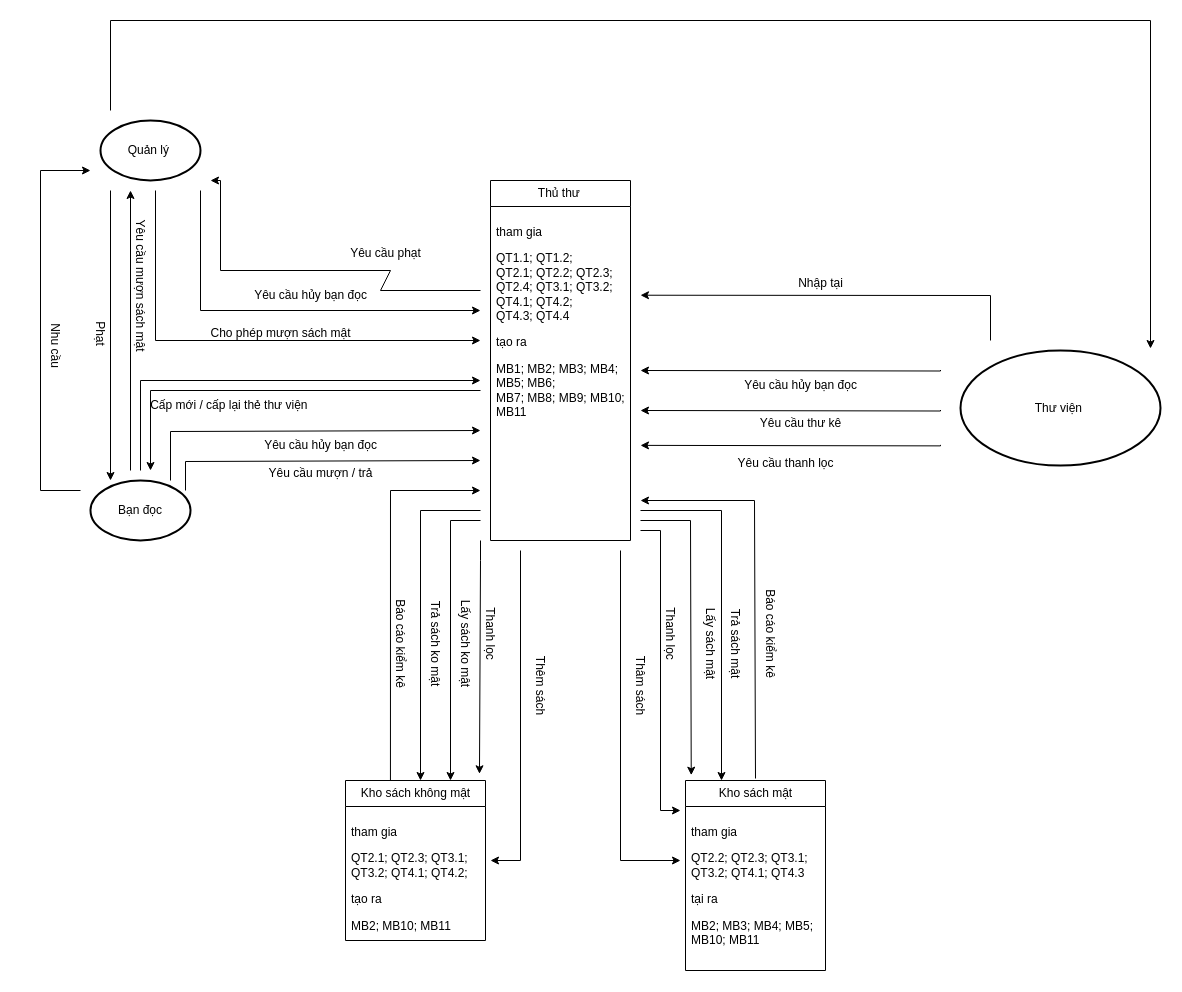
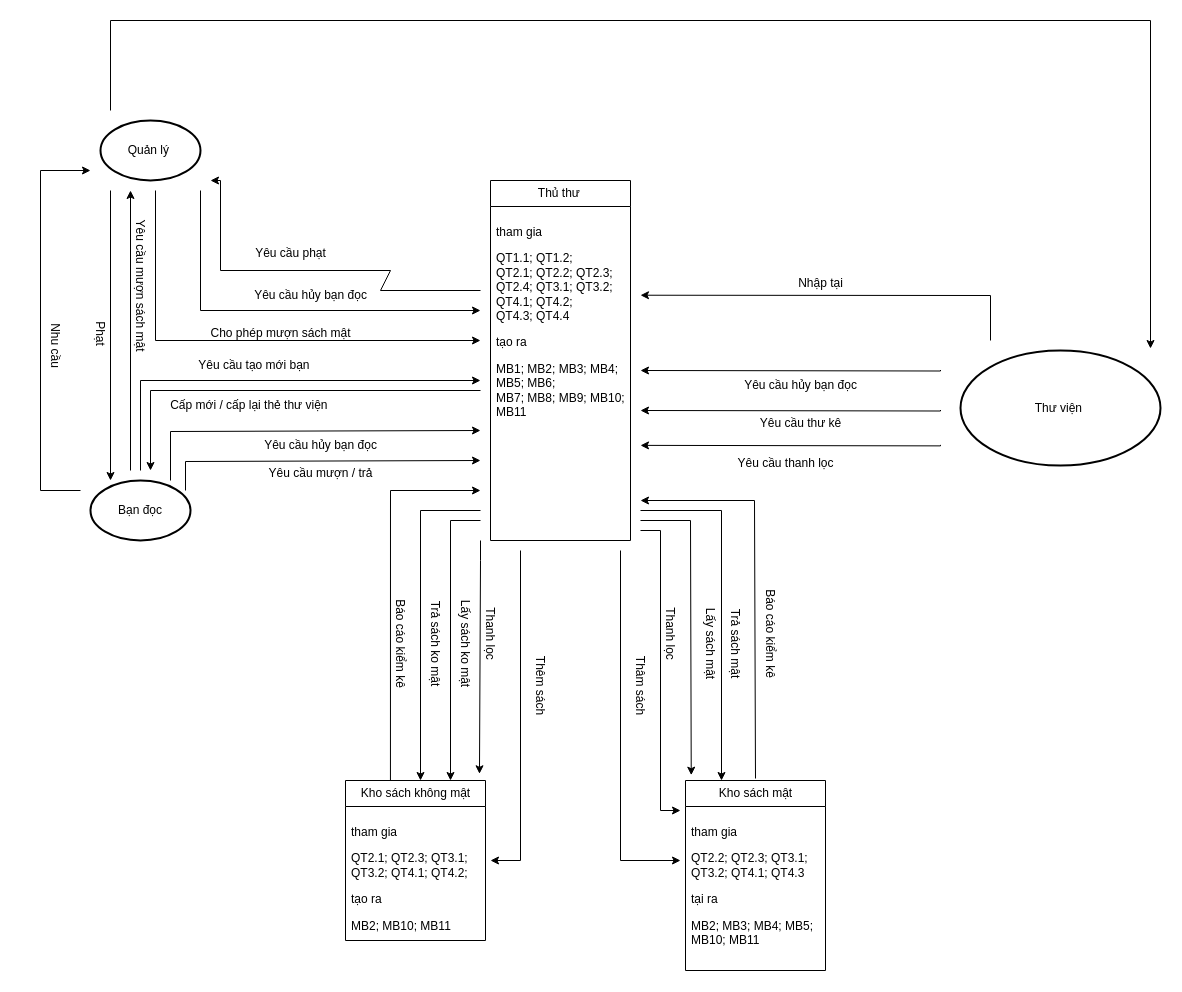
  <mxCell id="0" />
  <mxCell id="1" parent="0" />
  <mxCell id="2" value="Thư viện&amp;nbsp;" style="strokeWidth=2;html=1;shape=mxgraph.flowchart.start_1;whiteSpace=wrap;" parent="1" vertex="1"><mxGeometry x="960" y="350" width="200" height="115" as="geometry" /></mxCell>
  <mxCell id="3" value="Quản lý&amp;nbsp;" style="strokeWidth=2;html=1;shape=mxgraph.flowchart.start_1;whiteSpace=wrap;" parent="1" vertex="1"><mxGeometry x="100" y="120" width="100" height="60" as="geometry" /></mxCell>
  <mxCell id="4" value="Bạn đọc" style="strokeWidth=2;html=1;shape=mxgraph.flowchart.start_1;whiteSpace=wrap;" parent="1" vertex="1"><mxGeometry x="90" y="480" width="100" height="60" as="geometry" /></mxCell>
  <mxCell id="5" value="Thủ thư&amp;nbsp;" style="swimlane;fontStyle=0;childLayout=stackLayout;horizontal=1;startSize=26;fillColor=none;horizontalStack=0;resizeParent=1;resizeParentMax=0;resizeLast=0;collapsible=1;marginBottom=0;html=1;" parent="1" vertex="1"><mxGeometry x="490" y="180" width="140" height="360" as="geometry"><mxRectangle x="280" y="120" width="90" height="30" as="alternateBounds" /></mxGeometry></mxCell>
  <mxCell id="6" value="&lt;p style=&quot;margin-bottom:6.0pt&quot; class=&quot;MsoNormal&quot;&gt;tham gia&lt;/p&gt;&lt;p style=&quot;margin-bottom:6.0pt&quot; class=&quot;MsoNormal&quot;&gt;QT1.1; &lt;span lang=&quot;VI&quot;&gt;QT1.2;&lt;br&gt;&lt;/span&gt;&lt;span style=&quot;mso-bidi-font-size:13.0pt;line-height:107%;&lt;br/&gt;mso-bidi-font-weight:bold&quot; lang=&quot;VI&quot;&gt;QT2.1; QT2.2; QT2.3; QT2.4; QT3.1; QT3.2; QT4.1; QT4.2;&lt;br&gt;QT4.3; QT4.4&lt;/span&gt;&lt;/p&gt;&lt;p style=&quot;margin-bottom:6.0pt&quot; class=&quot;MsoNormal&quot;&gt;&lt;span style=&quot;mso-bidi-font-size:13.0pt;line-height:107%;&lt;br/&gt;mso-bidi-font-weight:bold&quot; lang=&quot;VI&quot;&gt;tạo ra&amp;nbsp;&lt;/span&gt;&lt;/p&gt;&lt;p style=&quot;margin-bottom:6.0pt&quot; class=&quot;MsoNormal&quot;&gt;&lt;span style=&quot;mso-bidi-font-size:13.0pt;line-height:107%;&lt;br/&gt;mso-bidi-font-weight:bold&quot; lang=&quot;VI&quot;&gt;&lt;/span&gt;&lt;/p&gt;&lt;p style=&quot;margin-bottom:6.0pt&quot; class=&quot;MsoNormal&quot;&gt;MB1; MB2; MB3; MB4; MB5; MB6;&lt;br&gt;MB7; MB8; MB9; MB10; MB11&lt;/p&gt;" style="text;strokeColor=none;fillColor=none;align=left;verticalAlign=top;spacingLeft=4;spacingRight=4;overflow=hidden;rotatable=0;points=[[0,0.5],[1,0.5]];portConstraint=eastwest;whiteSpace=wrap;html=1;" parent="5" vertex="1"><mxGeometry y="26" width="140" height="334" as="geometry" /></mxCell>
  <mxCell id="7" value="Kho sách không mật" style="swimlane;fontStyle=0;childLayout=stackLayout;horizontal=1;startSize=26;fillColor=none;horizontalStack=0;resizeParent=1;resizeParentMax=0;resizeLast=0;collapsible=1;marginBottom=0;html=1;" parent="1" vertex="1"><mxGeometry x="345" y="780" width="140" height="160" as="geometry"><mxRectangle x="280" y="400" width="90" height="30" as="alternateBounds" /></mxGeometry></mxCell>
  <mxCell id="8" value="&lt;p class=&quot;MsoNormal&quot;&gt;tham gia&lt;/p&gt;&lt;p class=&quot;MsoNormal&quot;&gt;QT2.1; QT2.3; QT3.1; QT3.2; QT4.1; QT4.2;&lt;/p&gt;&lt;p class=&quot;MsoNormal&quot;&gt;tạo ra&amp;nbsp;&lt;/p&gt;&lt;p class=&quot;MsoNormal&quot;&gt;MB2; MB10; MB11&amp;nbsp;&lt;span lang=&quot;VI&quot;&gt;&lt;/span&gt;&lt;/p&gt;&lt;p class=&quot;MsoNormal&quot;&gt;&lt;br&gt;&lt;/p&gt;" style="text;strokeColor=none;fillColor=none;align=left;verticalAlign=top;spacingLeft=4;spacingRight=4;overflow=hidden;rotatable=0;points=[[0,0.5],[1,0.5]];portConstraint=eastwest;whiteSpace=wrap;html=1;" parent="7" vertex="1"><mxGeometry y="26" width="140" height="134" as="geometry" /></mxCell>
  <mxCell id="9" value="Kho sách mật" style="swimlane;fontStyle=0;childLayout=stackLayout;horizontal=1;startSize=26;fillColor=none;horizontalStack=0;resizeParent=1;resizeParentMax=0;resizeLast=0;collapsible=1;marginBottom=0;html=1;" parent="1" vertex="1"><mxGeometry x="685" y="780" width="140" height="190" as="geometry"><mxRectangle x="550" y="400" width="90" height="30" as="alternateBounds" /></mxGeometry></mxCell>
  <mxCell id="10" value="&lt;p class=&quot;MsoNormal&quot;&gt;tham gia&lt;/p&gt;&lt;p class=&quot;MsoNormal&quot;&gt;QT2.2; QT2.3; QT3.1; QT3.2; QT4.1; QT4.3&lt;span lang=&quot;VI&quot;&gt;&lt;/span&gt;&lt;/p&gt;&lt;p class=&quot;MsoNormal&quot;&gt;tại ra&amp;nbsp;&lt;/p&gt;&lt;p style=&quot;margin-bottom:6.0pt&quot; class=&quot;MsoNormal&quot;&gt;MB2; MB3; MB4; MB5; MB10; MB11&lt;/p&gt;" style="text;strokeColor=none;fillColor=none;align=left;verticalAlign=top;spacingLeft=4;spacingRight=4;overflow=hidden;rotatable=0;points=[[0,0.5],[1,0.5]];portConstraint=eastwest;whiteSpace=wrap;html=1;" parent="9" vertex="1"><mxGeometry y="26" width="140" height="164" as="geometry" /></mxCell>
  <mxCell id="11" value="" style="endArrow=classic;html=1;rounded=0;" parent="1" edge="1"><mxGeometry width="50" height="50" relative="1" as="geometry"><mxPoint x="140" y="470" as="sourcePoint" /><mxPoint x="480" y="380" as="targetPoint" /><Array as="points"><mxPoint x="140" y="380" /></Array></mxGeometry></mxCell>
+ <mxCell id="12" value="Yêu cầu tạo mới bạn&amp;nbsp;" style="text;html=1;align=center;verticalAlign=middle;resizable=0;points=[];autosize=1;strokeColor=none;fillColor=none;" parent="1" vertex="1"><mxGeometry x="185" y="350" width="140" height="30" as="geometry" /></mxCell>
  <mxCell id="13" value="" style="endArrow=classic;html=1;rounded=0;" edge="1" parent="1"><mxGeometry width="50" height="50" relative="1" as="geometry"><mxPoint x="480" y="390" as="sourcePoint" /><mxPoint x="150" y="470" as="targetPoint" /><Array as="points"><mxPoint x="150" y="390" /></Array></mxGeometry></mxCell>
- <mxCell id="14" value="Cấp mới / cấp lại thẻ thư viện&amp;nbsp;" style="text;html=1;align=center;verticalAlign=middle;resizable=0;points=[];autosize=1;strokeColor=none;fillColor=none;" vertex="1" parent="1"><mxGeometry x="140" y="390" width="180" height="30" as="geometry" /></mxCell>
+ <mxCell id="14" value="Cấp mới / cấp lại thẻ thư viện&amp;nbsp;" style="text;html=1;align=center;verticalAlign=middle;resizable=0;points=[];autosize=1;strokeColor=none;fillColor=none;" vertex="1" parent="1"><mxGeometry x="160" y="390" width="180" height="30" as="geometry" /></mxCell>
  <mxCell id="15" value="" style="endArrow=classic;html=1;rounded=0;" edge="1" parent="1"><mxGeometry width="50" height="50" relative="1" as="geometry"><mxPoint x="170" y="480" as="sourcePoint" /><mxPoint x="480" y="430" as="targetPoint" /><Array as="points"><mxPoint x="170" y="431" /></Array></mxGeometry></mxCell>
  <mxCell id="16" value="Yêu cầu hủy bạn đọc" style="text;html=1;align=center;verticalAlign=middle;resizable=0;points=[];autosize=1;strokeColor=none;fillColor=none;" vertex="1" parent="1"><mxGeometry x="250" y="430" width="140" height="30" as="geometry" /></mxCell>
  <mxCell id="17" value="" style="endArrow=classic;html=1;rounded=0;" edge="1" parent="1"><mxGeometry width="50" height="50" relative="1" as="geometry"><mxPoint x="200" y="190" as="sourcePoint" /><mxPoint x="480" y="310" as="targetPoint" /><Array as="points"><mxPoint x="200" y="310" /></Array></mxGeometry></mxCell>
  <mxCell id="18" value="Yêu cầu hủy bạn đọc" style="text;html=1;align=center;verticalAlign=middle;resizable=0;points=[];autosize=1;strokeColor=none;fillColor=none;" vertex="1" parent="1"><mxGeometry x="240" y="280" width="140" height="30" as="geometry" /></mxCell>
  <mxCell id="19" value="" style="endArrow=classic;html=1;rounded=0;" edge="1" parent="1"><mxGeometry width="50" height="50" relative="1" as="geometry"><mxPoint x="940" y="369.5" as="sourcePoint" /><mxPoint x="640" y="370" as="targetPoint" /><Array as="points"><mxPoint x="940" y="370.5" /></Array></mxGeometry></mxCell>
  <mxCell id="20" value="Yêu cầu hủy bạn đọc" style="text;html=1;align=center;verticalAlign=middle;resizable=0;points=[];autosize=1;strokeColor=none;fillColor=none;rotation=0;" vertex="1" parent="1"><mxGeometry x="730" y="370" width="140" height="30" as="geometry" /></mxCell>
  <mxCell id="21" value="" style="endArrow=classic;html=1;rounded=0;" edge="1" parent="1"><mxGeometry width="50" height="50" relative="1" as="geometry"><mxPoint x="185" y="490" as="sourcePoint" /><mxPoint x="480" y="460" as="targetPoint" /><Array as="points"><mxPoint x="185" y="461" /></Array></mxGeometry></mxCell>
  <mxCell id="22" value="Yêu cầu mượn / trả" style="text;html=1;align=center;verticalAlign=middle;resizable=0;points=[];autosize=1;strokeColor=none;fillColor=none;" vertex="1" parent="1"><mxGeometry x="255" y="458" width="130" height="30" as="geometry" /></mxCell>
  <mxCell id="23" value="" style="endArrow=classic;html=1;rounded=0;" edge="1" parent="1"><mxGeometry width="50" height="50" relative="1" as="geometry"><mxPoint x="480" y="520" as="sourcePoint" /><mxPoint x="450" y="780" as="targetPoint" /><Array as="points"><mxPoint x="450" y="520" /></Array></mxGeometry></mxCell>
  <mxCell id="24" value="Lấy sách ko mật" style="text;html=1;align=center;verticalAlign=middle;resizable=0;points=[];autosize=1;strokeColor=none;fillColor=none;rotation=90;" vertex="1" parent="1"><mxGeometry x="410" y="628" width="110" height="30" as="geometry" /></mxCell>
  <mxCell id="25" value="" style="endArrow=classic;html=1;rounded=0;" edge="1" parent="1"><mxGeometry width="50" height="50" relative="1" as="geometry"><mxPoint x="480" y="510" as="sourcePoint" /><mxPoint x="420" y="780" as="targetPoint" /><Array as="points"><mxPoint x="420" y="510" /></Array></mxGeometry></mxCell>
  <mxCell id="26" value="" style="endArrow=classic;html=1;rounded=0;exitX=0.321;exitY=0;exitDx=0;exitDy=0;exitPerimeter=0;" edge="1" parent="1" source="7"><mxGeometry width="50" height="50" relative="1" as="geometry"><mxPoint x="390" y="770" as="sourcePoint" /><mxPoint x="480" y="490" as="targetPoint" /><Array as="points"><mxPoint x="390" y="490" /></Array></mxGeometry></mxCell>
  <mxCell id="27" value="" style="endArrow=classic;html=1;rounded=0;" edge="1" parent="1"><mxGeometry width="50" height="50" relative="1" as="geometry"><mxPoint x="130" y="470" as="sourcePoint" /><mxPoint x="130" y="190" as="targetPoint" /><Array as="points" /></mxGeometry></mxCell>
  <mxCell id="28" value="Yêu cầu mượn sách mật" style="text;html=1;align=center;verticalAlign=middle;resizable=0;points=[];autosize=1;strokeColor=none;fillColor=none;rotation=90;" vertex="1" parent="1"><mxGeometry x="60" y="270" width="160" height="30" as="geometry" /></mxCell>
  <mxCell id="29" value="" style="endArrow=classic;html=1;rounded=0;" edge="1" parent="1"><mxGeometry width="50" height="50" relative="1" as="geometry"><mxPoint x="155" y="190" as="sourcePoint" /><mxPoint x="480" y="340" as="targetPoint" /><Array as="points"><mxPoint x="155" y="340" /></Array></mxGeometry></mxCell>
  <mxCell id="30" value="Cho phép mượn sách mật" style="text;html=1;align=center;verticalAlign=middle;resizable=0;points=[];autosize=1;strokeColor=none;fillColor=none;" vertex="1" parent="1"><mxGeometry x="200" y="318" width="160" height="30" as="geometry" /></mxCell>
  <mxCell id="31" value="" style="endArrow=classic;html=1;rounded=0;entryX=0.041;entryY=-0.028;entryDx=0;entryDy=0;entryPerimeter=0;" edge="1" parent="1" target="9"><mxGeometry width="50" height="50" relative="1" as="geometry"><mxPoint x="640" y="520" as="sourcePoint" /><mxPoint x="690" y="770" as="targetPoint" /><Array as="points"><mxPoint x="690" y="520" /></Array></mxGeometry></mxCell>
  <mxCell id="32" value="Lấy sách mật" style="text;html=1;align=center;verticalAlign=middle;resizable=0;points=[];autosize=1;strokeColor=none;fillColor=none;rotation=90;" vertex="1" parent="1"><mxGeometry x="665" y="628" width="90" height="30" as="geometry" /></mxCell>
  <mxCell id="33" value="Trả sách ko mật" style="text;html=1;align=center;verticalAlign=middle;resizable=0;points=[];autosize=1;strokeColor=none;fillColor=none;rotation=90;" vertex="1" parent="1"><mxGeometry x="380" y="628" width="110" height="30" as="geometry" /></mxCell>
  <mxCell id="34" value="" style="endArrow=classic;html=1;rounded=0;" edge="1" parent="1"><mxGeometry width="50" height="50" relative="1" as="geometry"><mxPoint x="640" y="510" as="sourcePoint" /><mxPoint x="721" y="780" as="targetPoint" /><Array as="points"><mxPoint x="721" y="510" /></Array></mxGeometry></mxCell>
  <mxCell id="35" value="Trả sách mật" style="text;html=1;align=center;verticalAlign=middle;resizable=0;points=[];autosize=1;strokeColor=none;fillColor=none;rotation=90;" vertex="1" parent="1"><mxGeometry x="690" y="628" width="90" height="30" as="geometry" /></mxCell>
  <mxCell id="36" value="" style="endArrow=classic;html=1;rounded=0;" edge="1" parent="1"><mxGeometry width="50" height="50" relative="1" as="geometry"><mxPoint x="480" y="290" as="sourcePoint" /><mxPoint x="210" y="180" as="targetPoint" /><Array as="points"><mxPoint x="380" y="290" /><mxPoint x="390" y="270" /><mxPoint x="220" y="270" /><mxPoint x="220" y="180" /></Array></mxGeometry></mxCell>
- <mxCell id="37" value="Yêu cầu phạt" style="text;html=1;align=center;verticalAlign=middle;resizable=0;points=[];autosize=1;strokeColor=none;fillColor=none;" vertex="1" parent="1"><mxGeometry x="340" y="238" width="90" height="30" as="geometry" /></mxCell>
+ <mxCell id="37" value="Yêu cầu phạt" style="text;html=1;align=center;verticalAlign=middle;resizable=0;points=[];autosize=1;strokeColor=none;fillColor=none;" vertex="1" parent="1"><mxGeometry x="245" y="238" width="90" height="30" as="geometry" /></mxCell>
  <mxCell id="38" value="" style="endArrow=classic;html=1;rounded=0;" edge="1" parent="1"><mxGeometry width="50" height="50" relative="1" as="geometry"><mxPoint x="110" y="190" as="sourcePoint" /><mxPoint x="110" y="480" as="targetPoint" /><Array as="points" /></mxGeometry></mxCell>
  <mxCell id="39" value="Phạt" style="text;html=1;align=center;verticalAlign=middle;resizable=0;points=[];autosize=1;strokeColor=none;fillColor=none;rotation=90;" vertex="1" parent="1"><mxGeometry x="75" y="318" width="50" height="30" as="geometry" /></mxCell>
  <mxCell id="40" value="" style="endArrow=classic;html=1;rounded=0;" edge="1" parent="1"><mxGeometry width="50" height="50" relative="1" as="geometry"><mxPoint x="755" y="778" as="sourcePoint" /><mxPoint x="640" y="500" as="targetPoint" /><Array as="points"><mxPoint x="754" y="500" /></Array></mxGeometry></mxCell>
  <mxCell id="41" value="Báo cáo kiểm kê" style="text;html=1;align=center;verticalAlign=middle;resizable=0;points=[];autosize=1;strokeColor=none;fillColor=none;rotation=90;" vertex="1" parent="1"><mxGeometry x="715" y="618" width="110" height="30" as="geometry" /></mxCell>
  <mxCell id="42" value="Báo cáo kiểm kê" style="text;html=1;align=center;verticalAlign=middle;resizable=0;points=[];autosize=1;strokeColor=none;fillColor=none;rotation=90;" vertex="1" parent="1"><mxGeometry x="345" y="628" width="110" height="30" as="geometry" /></mxCell>
  <mxCell id="43" value="" style="endArrow=classic;html=1;rounded=0;" edge="1" parent="1"><mxGeometry width="50" height="50" relative="1" as="geometry"><mxPoint x="940" y="409.5" as="sourcePoint" /><mxPoint x="640" y="410" as="targetPoint" /><Array as="points"><mxPoint x="940" y="410.5" /></Array></mxGeometry></mxCell>
  <mxCell id="44" value="Yêu cầu thư kê" style="text;html=1;align=center;verticalAlign=middle;resizable=0;points=[];autosize=1;strokeColor=none;fillColor=none;" vertex="1" parent="1"><mxGeometry x="745" y="408" width="110" height="30" as="geometry" /></mxCell>
  <mxCell id="45" value="" style="endArrow=classic;html=1;rounded=0;" edge="1" parent="1"><mxGeometry width="50" height="50" relative="1" as="geometry"><mxPoint x="940" y="444.38" as="sourcePoint" /><mxPoint x="640" y="444.88" as="targetPoint" /><Array as="points"><mxPoint x="940" y="445.38" /></Array></mxGeometry></mxCell>
  <mxCell id="46" value="Yêu cầu thanh lọc" style="text;html=1;align=center;verticalAlign=middle;resizable=0;points=[];autosize=1;strokeColor=none;fillColor=none;" vertex="1" parent="1"><mxGeometry x="725" y="448" width="120" height="30" as="geometry" /></mxCell>
  <mxCell id="47" value="" style="endArrow=classic;html=1;rounded=0;" edge="1" parent="1"><mxGeometry width="50" height="50" relative="1" as="geometry"><mxPoint x="110" y="110" as="sourcePoint" /><mxPoint x="1150" y="348" as="targetPoint" /><Array as="points"><mxPoint x="110" y="20" /><mxPoint x="1150" y="20" /></Array></mxGeometry></mxCell>
  <mxCell id="48" value="" style="endArrow=classic;html=1;rounded=0;entryX=0.957;entryY=-0.042;entryDx=0;entryDy=0;entryPerimeter=0;" edge="1" parent="1" target="7"><mxGeometry width="50" height="50" relative="1" as="geometry"><mxPoint x="480" y="540" as="sourcePoint" /><mxPoint x="480" y="770" as="targetPoint" /><Array as="points"><mxPoint x="480" y="560" /></Array></mxGeometry></mxCell>
  <mxCell id="49" value="Thanh lọc" style="text;html=1;align=center;verticalAlign=middle;resizable=0;points=[];autosize=1;strokeColor=none;fillColor=none;rotation=90;" vertex="1" parent="1"><mxGeometry x="450" y="618" width="80" height="30" as="geometry" /></mxCell>
  <mxCell id="50" value="" style="endArrow=classic;html=1;rounded=0;" edge="1" parent="1"><mxGeometry width="50" height="50" relative="1" as="geometry"><mxPoint x="640" y="530" as="sourcePoint" /><mxPoint x="680" y="810" as="targetPoint" /><Array as="points"><mxPoint x="660" y="530" /><mxPoint x="660" y="810" /></Array></mxGeometry></mxCell>
  <mxCell id="51" value="Thanh lọc" style="text;html=1;align=center;verticalAlign=middle;resizable=0;points=[];autosize=1;strokeColor=none;fillColor=none;rotation=90;" vertex="1" parent="1"><mxGeometry x="630" y="618" width="80" height="30" as="geometry" /></mxCell>
  <mxCell id="52" value="" style="endArrow=classic;html=1;rounded=0;" edge="1" parent="1"><mxGeometry width="50" height="50" relative="1" as="geometry"><mxPoint x="80" y="490" as="sourcePoint" /><mxPoint x="90" y="170" as="targetPoint" /><Array as="points"><mxPoint x="40" y="490" /><mxPoint x="40" y="170" /></Array></mxGeometry></mxCell>
  <mxCell id="53" value="Nhu cầu" style="text;html=1;align=center;verticalAlign=middle;resizable=0;points=[];autosize=1;strokeColor=none;fillColor=none;rotation=90;" vertex="1" parent="1"><mxGeometry x="20" y="330" width="70" height="30" as="geometry" /></mxCell>
  <mxCell id="54" value="" style="endArrow=classic;html=1;rounded=0;" edge="1" parent="1"><mxGeometry width="50" height="50" relative="1" as="geometry"><mxPoint x="990" y="340" as="sourcePoint" /><mxPoint x="640" y="294.73" as="targetPoint" /><Array as="points"><mxPoint x="990" y="295" /></Array></mxGeometry></mxCell>
  <mxCell id="55" value="Nhập tại" style="text;html=1;align=center;verticalAlign=middle;resizable=0;points=[];autosize=1;strokeColor=none;fillColor=none;" vertex="1" parent="1"><mxGeometry x="780" y="268" width="80" height="30" as="geometry" /></mxCell>
  <mxCell id="56" value="" style="endArrow=classic;html=1;rounded=0;" edge="1" parent="1"><mxGeometry width="50" height="50" relative="1" as="geometry"><mxPoint x="520" y="550" as="sourcePoint" /><mxPoint x="490" y="860" as="targetPoint" /><Array as="points"><mxPoint x="520" y="860" /></Array></mxGeometry></mxCell>
  <mxCell id="57" value="Thêm sách" style="text;html=1;align=center;verticalAlign=middle;resizable=0;points=[];autosize=1;strokeColor=none;fillColor=none;rotation=90;" vertex="1" parent="1"><mxGeometry x="500" y="670" width="80" height="30" as="geometry" /></mxCell>
  <mxCell id="58" value="" style="endArrow=classic;html=1;rounded=0;" edge="1" parent="1"><mxGeometry width="50" height="50" relative="1" as="geometry"><mxPoint x="620" y="550" as="sourcePoint" /><mxPoint x="680" y="860" as="targetPoint" /><Array as="points"><mxPoint x="620" y="860" /></Array></mxGeometry></mxCell>
  <mxCell id="59" value="Thâm sách" style="text;html=1;align=center;verticalAlign=middle;resizable=0;points=[];autosize=1;strokeColor=none;fillColor=none;rotation=90;" vertex="1" parent="1"><mxGeometry x="600" y="670" width="80" height="30" as="geometry" /></mxCell>
